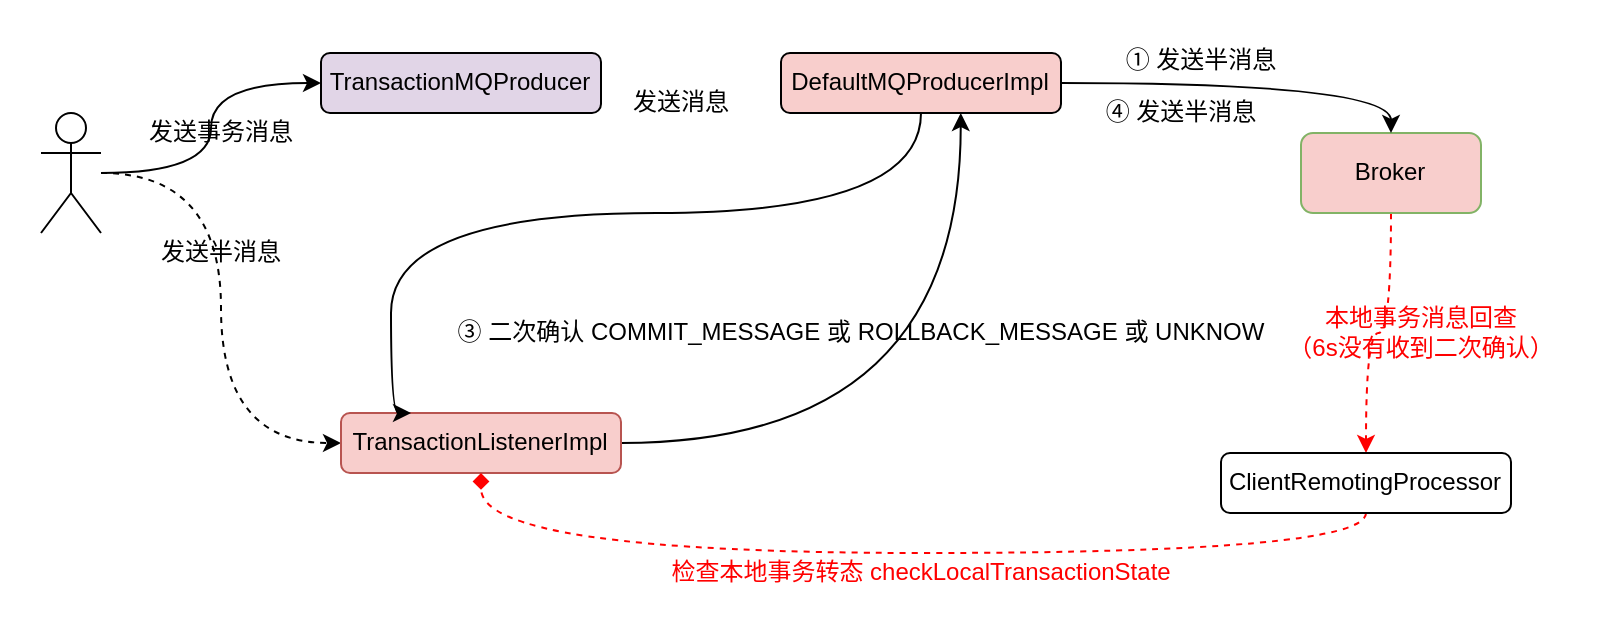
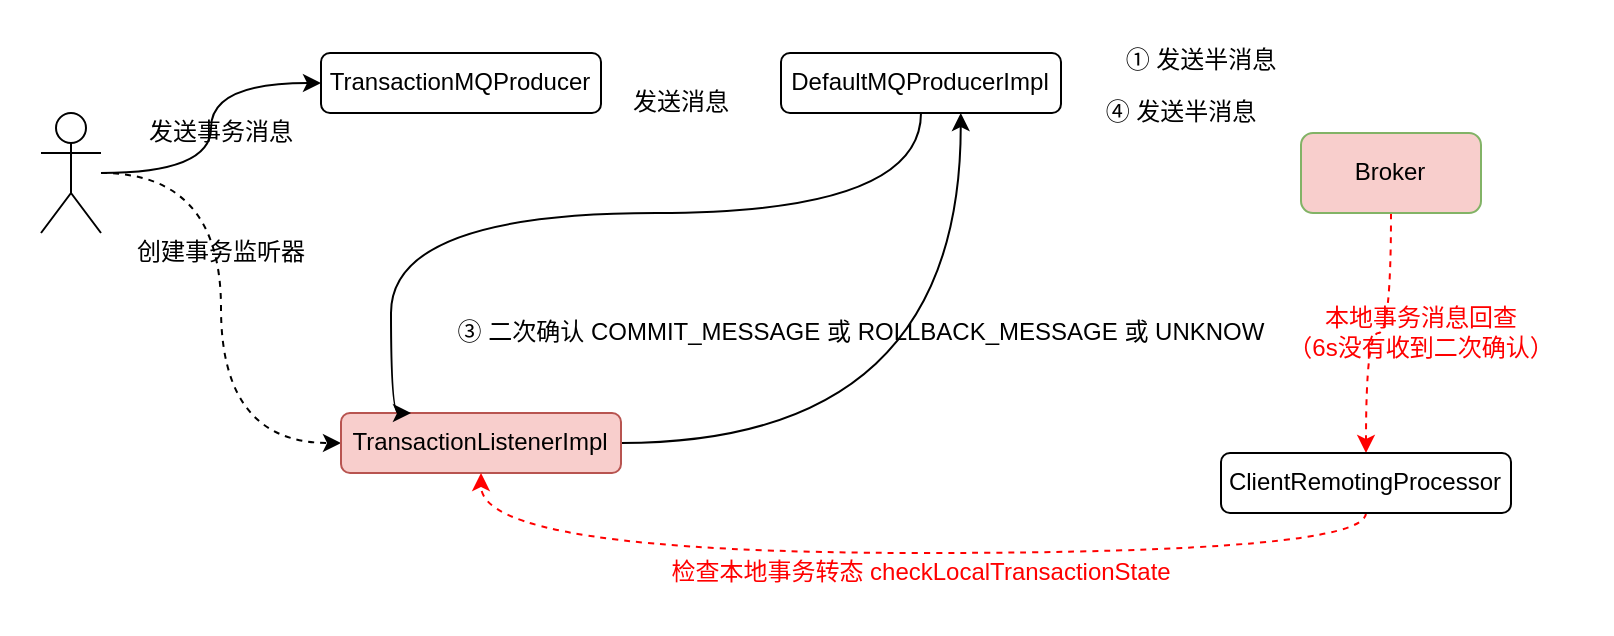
  <mxCell id="0" />
  <mxCell id="1" parent="0" />
  <mxCell id="2" style="edgeStyle=orthogonalEdgeStyle;rounded=0;orthogonalLoop=1;jettySize=auto;html=1;entryX=0;entryY=0.5;entryDx=0;entryDy=0;curved=1;" edge="1" parent="1" source="4" target="5"><mxGeometry relative="1" as="geometry" /></mxCell>
  <mxCell id="3" style="edgeStyle=orthogonalEdgeStyle;curved=1;rounded=0;orthogonalLoop=1;jettySize=auto;html=1;entryX=0;entryY=0.5;entryDx=0;entryDy=0;dashed=1;" edge="1" parent="1" source="4" target="8"><mxGeometry relative="1" as="geometry" /></mxCell>
  <mxCell id="4" value="" style="shape=umlActor;verticalLabelPosition=bottom;verticalAlign=top;html=1;outlineConnect=0;" vertex="1" parent="1"><mxGeometry x="20" y="56" width="30" height="60" as="geometry" /></mxCell>
- <mxCell id="5" value="TransactionMQProducer" style="rounded=1;whiteSpace=wrap;html=1;fillColor=#e1d5e7;" vertex="1" parent="1"><mxGeometry x="160" y="26" width="140" height="30" as="geometry" /></mxCell>
+ <mxCell id="5" value="TransactionMQProducer" style="rounded=1;whiteSpace=wrap;html=1;" vertex="1" parent="1"><mxGeometry x="160" y="26" width="140" height="30" as="geometry" /></mxCell>
  <mxCell id="6" value="发送事务消息" style="text;html=1;align=center;verticalAlign=middle;resizable=0;points=[];autosize=1;strokeColor=none;fillColor=none;" vertex="1" parent="1"><mxGeometry x="65" y="56" width="90" height="20" as="geometry" /></mxCell>
  <mxCell id="7" style="edgeStyle=orthogonalEdgeStyle;curved=1;rounded=0;orthogonalLoop=1;jettySize=auto;html=1;entryX=0.642;entryY=1;entryDx=0;entryDy=0;entryPerimeter=0;" edge="1" parent="1" source="8" target="14"><mxGeometry relative="1" as="geometry" /></mxCell>
  <mxCell id="8" value="TransactionListenerImpl" style="rounded=1;whiteSpace=wrap;html=1;fillColor=#f8cecc;strokeColor=#b85450;" vertex="1" parent="1"><mxGeometry x="170" y="206" width="140" height="30" as="geometry" /></mxCell>
- <mxCell id="9" value="发送半消息" style="text;html=1;align=center;verticalAlign=middle;resizable=0;points=[];autosize=1;strokeColor=none;fillColor=none;" vertex="1" parent="1"><mxGeometry x="60" y="116" width="100" height="20" as="geometry" /></mxCell>
+ <mxCell id="9" value="创建事务监听器" style="text;html=1;align=center;verticalAlign=middle;resizable=0;points=[];autosize=1;strokeColor=none;fillColor=none;" vertex="1" parent="1"><mxGeometry x="60" y="116" width="100" height="20" as="geometry" /></mxCell>
  <mxCell id="10" style="edgeStyle=orthogonalEdgeStyle;curved=1;rounded=0;orthogonalLoop=1;jettySize=auto;html=1;entryX=0.5;entryY=0;entryDx=0;entryDy=0;fillColor=#f8cecc;strokeColor=#FF0000;dashed=1;" edge="1" parent="1" source="11" target="20"><mxGeometry relative="1" as="geometry" /></mxCell>
  <mxCell id="11" value="Broker" style="rounded=1;whiteSpace=wrap;html=1;fillColor=#f8cecc;strokeColor=#82b366;" vertex="1" parent="1"><mxGeometry x="650" y="66" width="90" height="40" as="geometry" /></mxCell>
- <mxCell id="12" style="edgeStyle=orthogonalEdgeStyle;curved=1;rounded=0;orthogonalLoop=1;jettySize=auto;html=1;entryX=0.5;entryY=0;entryDx=0;entryDy=0;" edge="1" parent="1" source="14" target="11"><mxGeometry relative="1" as="geometry" /></mxCell>
  <mxCell id="13" style="edgeStyle=orthogonalEdgeStyle;curved=1;rounded=0;orthogonalLoop=1;jettySize=auto;html=1;entryX=0.25;entryY=0;entryDx=0;entryDy=0;" edge="1" parent="1" source="14" target="8"><mxGeometry relative="1" as="geometry"><Array as="points"><mxPoint x="460" y="106" /><mxPoint x="195" y="106" /></Array></mxGeometry></mxCell>
- <mxCell id="14" value="DefaultMQProducerImpl" style="rounded=1;whiteSpace=wrap;html=1;fillColor=#f8cecc;" vertex="1" parent="1"><mxGeometry x="390" y="26" width="140" height="30" as="geometry" /></mxCell>
+ <mxCell id="14" value="DefaultMQProducerImpl" style="rounded=1;whiteSpace=wrap;html=1;" vertex="1" parent="1"><mxGeometry x="390" y="26" width="140" height="30" as="geometry" /></mxCell>
  <mxCell id="15" value="发送消息" style="text;html=1;align=center;verticalAlign=middle;resizable=0;points=[];autosize=1;strokeColor=none;fillColor=none;" vertex="1" parent="1"><mxGeometry x="310" y="41" width="60" height="20" as="geometry" /></mxCell>
  <mxCell id="16" value="① 发送半消息" style="text;html=1;align=center;verticalAlign=middle;resizable=0;points=[];autosize=1;strokeColor=none;fillColor=none;" vertex="1" parent="1"><mxGeometry x="555" y="20" width="90" height="20" as="geometry" /></mxCell>
  <mxCell id="17" value="③ 二次确认 COMMIT_MESSAGE 或&amp;nbsp;ROLLBACK_MESSAGE 或&amp;nbsp;UNKNOW" style="text;html=1;align=center;verticalAlign=middle;resizable=0;points=[];autosize=1;strokeColor=none;fillColor=none;" vertex="1" parent="1"><mxGeometry x="220" y="156" width="420" height="20" as="geometry" /></mxCell>
  <mxCell id="18" value="④ 发送半消息" style="text;html=1;align=center;verticalAlign=middle;resizable=0;points=[];autosize=1;strokeColor=none;fillColor=none;" vertex="1" parent="1"><mxGeometry x="525" y="46" width="130" height="20" as="geometry" /></mxCell>
- <mxCell id="19" style="edgeStyle=orthogonalEdgeStyle;curved=1;rounded=0;orthogonalLoop=1;jettySize=auto;html=1;entryX=0.5;entryY=1;entryDx=0;entryDy=0;dashed=1;exitX=0.5;exitY=1;exitDx=0;exitDy=0;fillColor=#f8cecc;strokeColor=#FF0000;endArrow=diamond;" edge="1" parent="1" source="20" target="8"><mxGeometry relative="1" as="geometry" /></mxCell>
+ <mxCell id="19" style="edgeStyle=orthogonalEdgeStyle;curved=1;rounded=0;orthogonalLoop=1;jettySize=auto;html=1;entryX=0.5;entryY=1;entryDx=0;entryDy=0;dashed=1;exitX=0.5;exitY=1;exitDx=0;exitDy=0;fillColor=#f8cecc;strokeColor=#FF0000;" edge="1" parent="1" source="20" target="8"><mxGeometry relative="1" as="geometry" /></mxCell>
  <mxCell id="20" value="ClientRemotingProcessor" style="rounded=1;whiteSpace=wrap;html=1;" vertex="1" parent="1"><mxGeometry x="610" y="226" width="145" height="30" as="geometry" /></mxCell>
  <mxCell id="21" value="本地事务消息回查&lt;br&gt;（6s没有收到二次确认）" style="text;html=1;align=center;verticalAlign=middle;resizable=0;points=[];autosize=1;strokeColor=none;fillColor=none;fontColor=#FF0000;" vertex="1" parent="1"><mxGeometry x="635" y="151" width="150" height="30" as="geometry" /></mxCell>
  <mxCell id="22" value="检查本地事务转态 checkLocalTransactionState" style="text;html=1;align=center;verticalAlign=middle;resizable=0;points=[];autosize=1;strokeColor=none;fillColor=none;fontColor=#FF0000;" vertex="1" parent="1"><mxGeometry x="325" y="276" width="270" height="20" as="geometry" /></mxCell>
